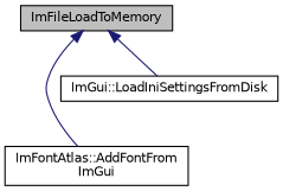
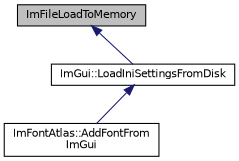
  digraph {
    rankdir=TB
    node [color=black fillcolor=white fontname=Helvetica fontsize=10 shape=record style=filled]
    edge [color=midnightblue dir=back fontname=Helvetica fontsize=10 labelfontname=Helvetica labelfontsize=10 style=solid]
    n1 [fillcolor=grey75 fontcolor=black height=0.2 label=ImFileLoadToMemory width=0.4]
    n2 [height=0.2 label="ImFontAtlas::AddFontFrom\lImGui" width=0.4]
    n3 [height=0.2 label="ImGui::LoadIniSettingsFromDisk" width=0.4]
-   n1 -> n2
+   n3 -> n2
    n1 -> n3
  }
